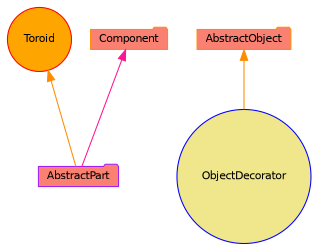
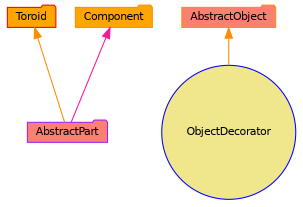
  digraph {
    node [color=darkorange fillcolor=orange fontname=Helvetica fontsize=10 shape=folder style=filled]
    edge [color=darkorange dir=back fontname=Helvetica fontsize=10 labelfontname=Helvetica labelfontsize=10 style=solid]
-   n1 [color=red fontcolor=black height=0.2 label=Toroid shape=circle width=0.4]
+   n1 [color=red fontcolor=black height=0.2 label=Toroid width=0.4]
    n2 [color=purple fillcolor=salmon height=0.2 label=AbstractPart width=0.4]
-   n3 [fillcolor=salmon height=0.2 label=Component width=0.4]
+   n3 [height=0.2 label=Component width=0.4]
    n4 [color=blue fillcolor=khaki height=0.2 label=ObjectDecorator shape=circle width=0.4]
    n5 [fillcolor=salmon height=0.2 label=AbstractObject width=0.4]
    n1 -> n2
    n3 -> n2 [color=deeppink]
    n5 -> n4
  }
